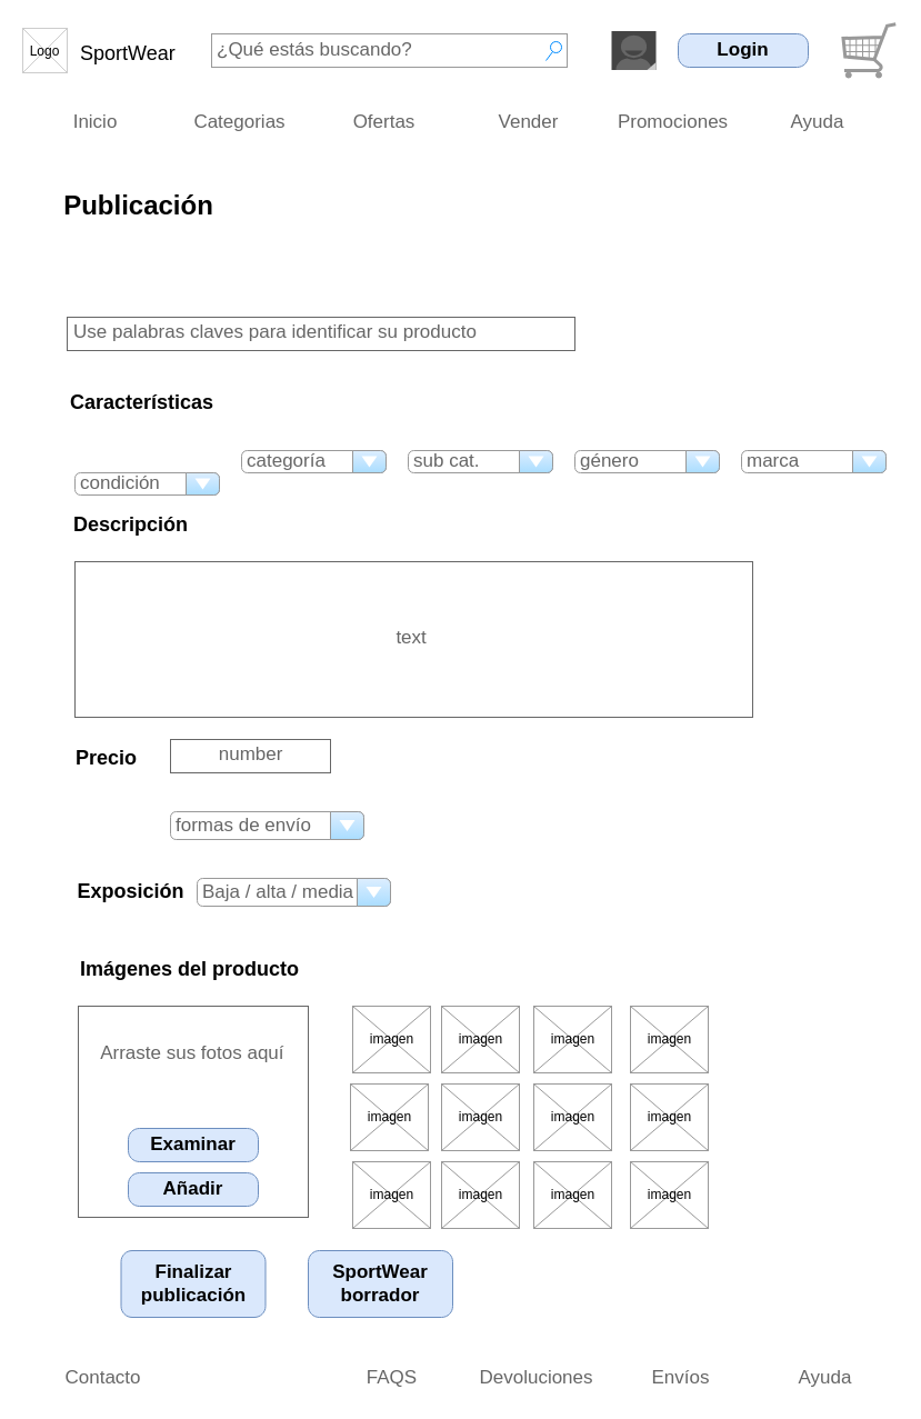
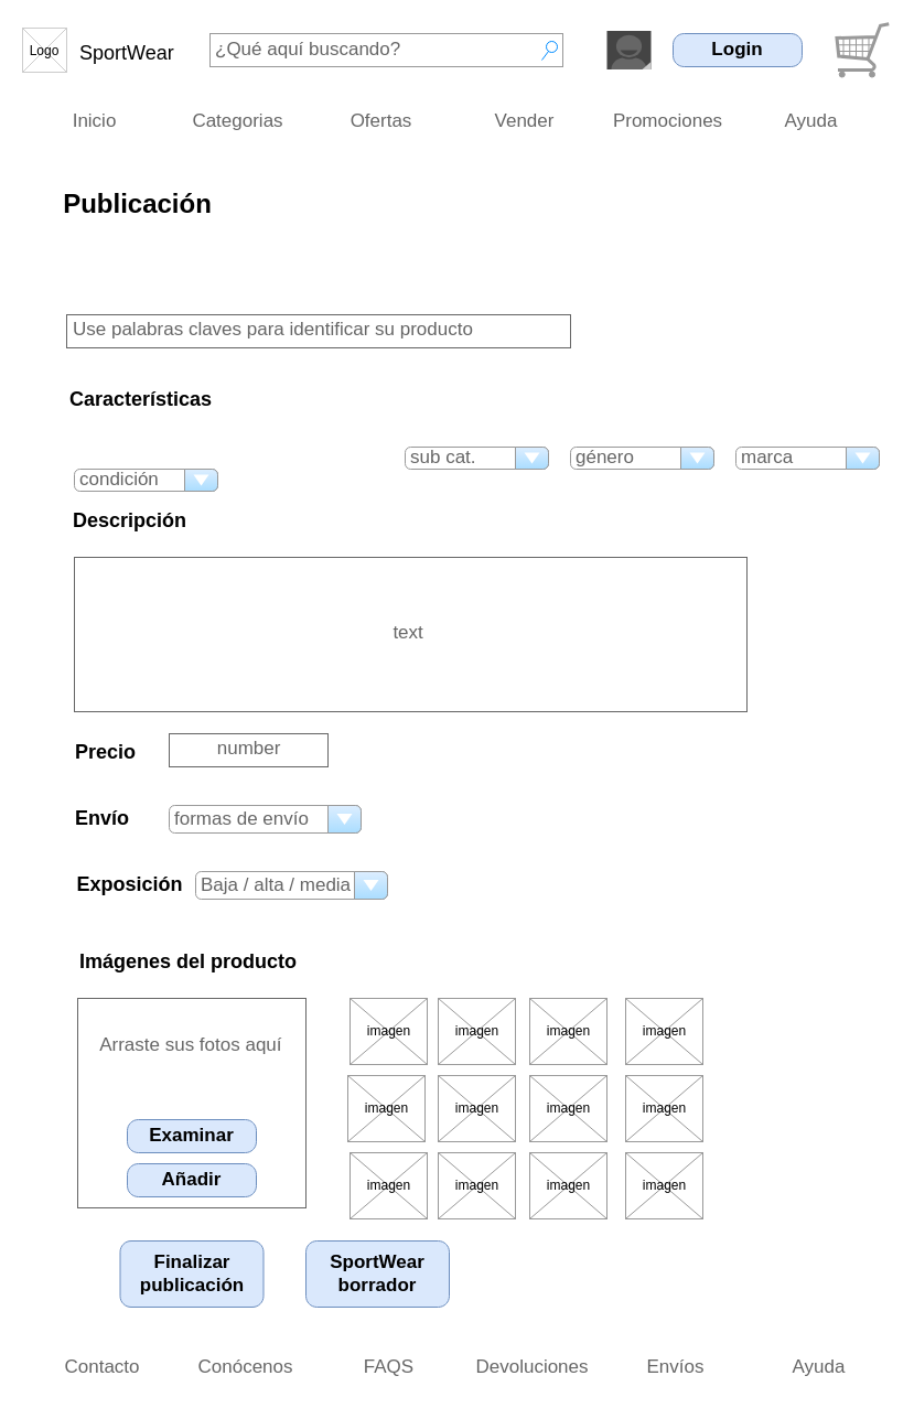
  <mxCell id="0" />
  <mxCell id="1" parent="0" />
  <mxCell id="2" value="SportWear" style="text;spacingTop=-5;fontSize=18;fontStyle=0" parent="1" vertex="1"><mxGeometry x="70" y="35" width="90" height="20" as="geometry" /></mxCell>
  <mxCell id="3" value="" style="verticalLabelPosition=bottom;verticalAlign=top;strokeWidth=1;shape=mxgraph.mockup.graphics.iconGrid;strokeColor=#CCCCCC;gridSize=1,1;" parent="1" vertex="1"><mxGeometry x="20" y="25" width="40" height="40" as="geometry" /></mxCell>
  <mxCell id="4" value="Logo" style="text;spacingTop=-5;align=center;verticalAlign=middle;" parent="1" vertex="1"><mxGeometry x="20" y="27.5" width="40" height="40" as="geometry" /></mxCell>
- <mxCell id="5" value="¿Qué estás buscando?" style="strokeWidth=1;shadow=0;dashed=0;align=center;html=1;shape=mxgraph.mockup.forms.searchBox;strokeColor=#999999;mainText=;strokeColor2=#008cff;fontColor=#666666;fontSize=17;align=left;spacingLeft=3;" parent="1" vertex="1"><mxGeometry x="190" y="30" width="320" height="30" as="geometry" /></mxCell>
+ <mxCell id="5" value="¿Qué aquí buscando?" style="strokeWidth=1;shadow=0;dashed=0;align=center;html=1;shape=mxgraph.mockup.forms.searchBox;strokeColor=#999999;mainText=;strokeColor2=#008cff;fontColor=#666666;fontSize=17;align=left;spacingLeft=3;" parent="1" vertex="1"><mxGeometry x="190" y="30" width="320" height="30" as="geometry" /></mxCell>
  <mxCell id="6" value="" style="verticalLabelPosition=bottom;shadow=0;dashed=0;align=center;html=1;verticalAlign=top;strokeWidth=1;shape=mxgraph.mockup.misc.shoppingCart;strokeColor=#999999;" parent="1" vertex="1"><mxGeometry x="757" y="20" width="50" height="50" as="geometry" /></mxCell>
  <mxCell id="7" value="" style="verticalLabelPosition=bottom;verticalAlign=top;html=1;shadow=0;dashed=0;strokeWidth=1;shape=mxgraph.android.contact_badge_normal;align=center;" parent="1" vertex="1"><mxGeometry x="550" y="27.5" width="40" height="35" as="geometry" /></mxCell>
  <mxCell id="8" value="Login" style="strokeWidth=1;shadow=0;dashed=0;align=center;html=1;shape=mxgraph.mockup.buttons.button;mainText=;buttonStyle=round;fontSize=17;fontStyle=1;whiteSpace=wrap;fillColor=#dae8fc;strokeColor=#6c8ebf;" parent="1" vertex="1"><mxGeometry x="610" y="30" width="117" height="30" as="geometry" /></mxCell>
  <mxCell id="9" value="" style="strokeWidth=1;shadow=0;dashed=0;align=center;html=1;shape=mxgraph.mockup.forms.rrect;rSize=0;strokeColor=none;" parent="1" vertex="1"><mxGeometry x="20" y="95" width="780" height="30" as="geometry" /></mxCell>
  <mxCell id="10" value="Inicio" style="strokeColor=inherit;fillColor=inherit;gradientColor=inherit;strokeWidth=1;shadow=0;dashed=0;align=center;html=1;shape=mxgraph.mockup.forms.rrect;rSize=0;fontSize=17;fontColor=#666666;" parent="9" vertex="1"><mxGeometry width="130" height="30" as="geometry" /></mxCell>
  <mxCell id="11" value="Categorias" style="strokeColor=inherit;fillColor=inherit;gradientColor=inherit;strokeWidth=1;shadow=0;dashed=0;align=center;html=1;shape=mxgraph.mockup.forms.rrect;rSize=0;fontSize=17;fontColor=#666666;" parent="9" vertex="1"><mxGeometry x="130" width="130" height="30" as="geometry" /></mxCell>
  <mxCell id="12" value="Ofertas" style="strokeColor=inherit;fillColor=inherit;gradientColor=inherit;strokeWidth=1;shadow=0;dashed=0;align=center;html=1;shape=mxgraph.mockup.forms.rrect;rSize=0;fontSize=17;fontColor=#666666;" parent="9" vertex="1"><mxGeometry x="260" width="130" height="30" as="geometry" /></mxCell>
  <mxCell id="13" value="Vender" style="strokeColor=inherit;fillColor=inherit;gradientColor=inherit;strokeWidth=1;shadow=0;dashed=0;align=center;html=1;shape=mxgraph.mockup.forms.rrect;rSize=0;fontSize=17;fontColor=#666666;" parent="9" vertex="1"><mxGeometry x="390" width="130" height="30" as="geometry" /></mxCell>
  <mxCell id="14" value="Promociones" style="strokeColor=inherit;fillColor=inherit;gradientColor=inherit;strokeWidth=1;shadow=0;dashed=0;align=center;html=1;shape=mxgraph.mockup.forms.rrect;rSize=0;fontSize=17;fontColor=#666666;" parent="9" vertex="1"><mxGeometry x="520" width="130" height="30" as="geometry" /></mxCell>
  <mxCell id="15" value="Ayuda" style="strokeColor=inherit;fillColor=inherit;gradientColor=inherit;strokeWidth=1;shadow=0;dashed=0;align=center;html=1;shape=mxgraph.mockup.forms.rrect;rSize=0;fontSize=17;fontColor=#666666;" parent="9" vertex="1"><mxGeometry x="650" width="130" height="30" as="geometry" /></mxCell>
  <mxCell id="16" value="" style="strokeWidth=1;shadow=0;dashed=1;align=center;html=1;shape=mxgraph.mockup.forms.rrect;rSize=0;strokeColor=none;dashPattern=1 4;" parent="1" vertex="1"><mxGeometry x="27" y="1225" width="780" height="30" as="geometry" /></mxCell>
  <mxCell id="17" value="Contacto" style="strokeColor=inherit;fillColor=inherit;gradientColor=inherit;strokeWidth=1;shadow=0;dashed=0;align=center;html=1;shape=mxgraph.mockup.forms.rrect;rSize=0;fontSize=17;fontColor=#666666;" parent="16" vertex="1"><mxGeometry width="130" height="30" as="geometry" /></mxCell>
+ <mxCell id="18" value="Conócenos" style="strokeColor=inherit;fillColor=inherit;gradientColor=inherit;strokeWidth=1;shadow=0;dashed=0;align=center;html=1;shape=mxgraph.mockup.forms.rrect;rSize=0;fontSize=17;fontColor=#666666;" parent="16" vertex="1"><mxGeometry x="130" width="130" height="30" as="geometry" /></mxCell>
  <mxCell id="19" value="FAQS" style="strokeColor=inherit;fillColor=inherit;gradientColor=inherit;strokeWidth=1;shadow=0;dashed=0;align=center;html=1;shape=mxgraph.mockup.forms.rrect;rSize=0;fontSize=17;fontColor=#666666;" parent="16" vertex="1"><mxGeometry x="260" width="130" height="30" as="geometry" /></mxCell>
  <mxCell id="20" value="Devoluciones" style="strokeColor=inherit;fillColor=inherit;gradientColor=inherit;strokeWidth=1;shadow=0;dashed=0;align=center;html=1;shape=mxgraph.mockup.forms.rrect;rSize=0;fontSize=17;fontColor=#666666;" parent="16" vertex="1"><mxGeometry x="390" width="130" height="30" as="geometry" /></mxCell>
  <mxCell id="21" value="Envíos" style="strokeColor=inherit;fillColor=inherit;gradientColor=inherit;strokeWidth=1;shadow=0;dashed=0;align=center;html=1;shape=mxgraph.mockup.forms.rrect;rSize=0;fontSize=17;fontColor=#666666;" parent="16" vertex="1"><mxGeometry x="520" width="130" height="30" as="geometry" /></mxCell>
  <mxCell id="22" value="Ayuda" style="strokeColor=inherit;fillColor=inherit;gradientColor=inherit;strokeWidth=1;shadow=0;dashed=0;align=center;html=1;shape=mxgraph.mockup.forms.rrect;rSize=0;fontSize=17;fontColor=#666666;" parent="16" vertex="1"><mxGeometry x="650" width="130" height="30" as="geometry" /></mxCell>
  <mxCell id="23" value="Publicación" style="text;strokeColor=none;fillColor=none;html=1;fontSize=24;fontStyle=1;verticalAlign=middle;align=center;" parent="1" vertex="1"><mxGeometry x="47" y="165" width="153" height="40" as="geometry" /></mxCell>
  <mxCell id="24" value="Use palabras claves para identificar su producto" style="strokeWidth=1;shadow=0;dashed=0;align=center;html=1;shape=mxgraph.mockup.text.textBox;fontColor=#666666;align=left;fontSize=17;spacingLeft=4;spacingTop=-3;strokeColor=#666666;mainText=;fillColor=none;gradientColor=none;" parent="1" vertex="1"><mxGeometry x="60" y="285" width="457" height="30" as="geometry" /></mxCell>
  <mxCell id="25" value="&lt;font style=&quot;font-size: 18px&quot;&gt;Características&lt;br&gt;&lt;/font&gt;" style="text;strokeColor=none;fillColor=none;html=1;fontSize=24;fontStyle=1;verticalAlign=middle;align=center;" parent="1" vertex="1"><mxGeometry x="57" y="345" width="140" height="30" as="geometry" /></mxCell>
  <mxCell id="26" value="condición" style="strokeWidth=1;shadow=0;dashed=0;align=center;html=1;shape=mxgraph.mockup.forms.comboBox;strokeColor=#999999;fillColor=#ddeeff;align=left;fillColor2=#aaddff;mainText=;fontColor=#666666;fontSize=17;spacingLeft=3;" parent="1" vertex="1"><mxGeometry x="67" y="425" width="130" height="20" as="geometry" /></mxCell>
- <mxCell id="27" value="categoría" style="strokeWidth=1;shadow=0;dashed=0;align=center;html=1;shape=mxgraph.mockup.forms.comboBox;strokeColor=#999999;fillColor=#ddeeff;align=left;fillColor2=#aaddff;mainText=;fontColor=#666666;fontSize=17;spacingLeft=3;" parent="1" vertex="1"><mxGeometry x="217" y="405" width="130" height="20" as="geometry" /></mxCell>
  <mxCell id="28" value="género" style="strokeWidth=1;shadow=0;dashed=0;align=center;html=1;shape=mxgraph.mockup.forms.comboBox;strokeColor=#999999;fillColor=#ddeeff;align=left;fillColor2=#aaddff;mainText=;fontColor=#666666;fontSize=17;spacingLeft=3;" parent="1" vertex="1"><mxGeometry x="517" y="405" width="130" height="20" as="geometry" /></mxCell>
  <mxCell id="29" value="sub cat." style="strokeWidth=1;shadow=0;dashed=0;align=center;html=1;shape=mxgraph.mockup.forms.comboBox;strokeColor=#999999;fillColor=#ddeeff;align=left;fillColor2=#aaddff;mainText=;fontColor=#666666;fontSize=17;spacingLeft=3;" parent="1" vertex="1"><mxGeometry x="367" y="405" width="130" height="20" as="geometry" /></mxCell>
  <mxCell id="30" value="marca" style="strokeWidth=1;shadow=0;dashed=0;align=center;html=1;shape=mxgraph.mockup.forms.comboBox;strokeColor=#999999;fillColor=#ddeeff;align=left;fillColor2=#aaddff;mainText=;fontColor=#666666;fontSize=17;spacingLeft=3;" parent="1" vertex="1"><mxGeometry x="667" y="405" width="130" height="20" as="geometry" /></mxCell>
  <mxCell id="31" value="&lt;font style=&quot;font-size: 18px&quot;&gt;Descripción&lt;br&gt;&lt;/font&gt;" style="text;strokeColor=none;fillColor=none;html=1;fontSize=24;fontStyle=1;verticalAlign=middle;align=center;" parent="1" vertex="1"><mxGeometry x="57" y="455" width="120" height="30" as="geometry" /></mxCell>
  <mxCell id="32" value="&amp;nbsp; &amp;nbsp; &amp;nbsp; &amp;nbsp; &amp;nbsp; &amp;nbsp; &amp;nbsp; &amp;nbsp; &amp;nbsp; &amp;nbsp; &amp;nbsp; &amp;nbsp; &amp;nbsp; &amp;nbsp; &amp;nbsp; &amp;nbsp; &amp;nbsp; &amp;nbsp; &amp;nbsp; &amp;nbsp; &amp;nbsp; &amp;nbsp; &amp;nbsp; &amp;nbsp; &amp;nbsp; &amp;nbsp; &amp;nbsp; &amp;nbsp; &amp;nbsp; &amp;nbsp; text" style="strokeWidth=1;shadow=0;dashed=0;align=center;html=1;shape=mxgraph.mockup.text.textBox;fontColor=#666666;align=left;fontSize=17;spacingLeft=4;spacingTop=-3;strokeColor=#666666;mainText=;fillColor=none;gradientColor=none;" parent="1" vertex="1"><mxGeometry x="67" y="505" width="610" height="140" as="geometry" /></mxCell>
  <mxCell id="33" value="&lt;font style=&quot;font-size: 18px&quot;&gt;Precio&lt;br&gt;&lt;/font&gt;" style="text;strokeColor=none;fillColor=none;html=1;fontSize=24;fontStyle=1;verticalAlign=middle;align=center;" parent="1" vertex="1"><mxGeometry x="60" y="665" width="70" height="30" as="geometry" /></mxCell>
  <mxCell id="34" value="&amp;nbsp; &amp;nbsp; &amp;nbsp; &amp;nbsp; number" style="strokeWidth=1;shadow=0;dashed=0;align=center;html=1;shape=mxgraph.mockup.text.textBox;fontColor=#666666;align=left;fontSize=17;spacingLeft=4;spacingTop=-3;strokeColor=#666666;mainText=;fillColor=none;gradientColor=none;" parent="1" vertex="1"><mxGeometry x="153" y="665" width="144" height="30" as="geometry" /></mxCell>
+ <mxCell id="35" value="&lt;font style=&quot;font-size: 18px&quot;&gt;Envío&lt;br&gt;&lt;/font&gt;" style="text;strokeColor=none;fillColor=none;html=1;fontSize=24;fontStyle=1;verticalAlign=middle;align=center;" parent="1" vertex="1"><mxGeometry x="57" y="725" width="70" height="30" as="geometry" /></mxCell>
  <mxCell id="36" value="formas de envío" style="strokeWidth=1;shadow=0;dashed=0;align=center;html=1;shape=mxgraph.mockup.forms.comboBox;strokeColor=#999999;fillColor=#ddeeff;align=left;fillColor2=#aaddff;mainText=;fontColor=#666666;fontSize=17;spacingLeft=3;" parent="1" vertex="1"><mxGeometry x="153" y="730" width="174" height="25" as="geometry" /></mxCell>
  <mxCell id="37" value="&lt;font style=&quot;font-size: 18px&quot;&gt;Exposición&lt;br&gt;&lt;/font&gt;" style="text;strokeColor=none;fillColor=none;html=1;fontSize=24;fontStyle=1;verticalAlign=middle;align=center;" parent="1" vertex="1"><mxGeometry x="62" y="785" width="110" height="30" as="geometry" /></mxCell>
  <mxCell id="38" value="Baja / alta / media" style="strokeWidth=1;shadow=0;dashed=0;align=center;html=1;shape=mxgraph.mockup.forms.comboBox;strokeColor=#999999;fillColor=#ddeeff;align=left;fillColor2=#aaddff;mainText=;fontColor=#666666;fontSize=17;spacingLeft=3;" parent="1" vertex="1"><mxGeometry x="177" y="790" width="174" height="25" as="geometry" /></mxCell>
  <mxCell id="39" value="&lt;font style=&quot;font-size: 18px&quot;&gt;Imágenes del producto&lt;br&gt;&lt;/font&gt;" style="text;strokeColor=none;fillColor=none;html=1;fontSize=24;fontStyle=1;verticalAlign=middle;align=center;" parent="1" vertex="1"><mxGeometry x="57" y="845" width="225" height="50" as="geometry" /></mxCell>
  <mxCell id="40" value="&amp;nbsp; &amp;nbsp;Arraste sus fotos aquí&lt;br&gt;&lt;br&gt;&lt;br&gt;&lt;br&gt;&lt;br&gt;&lt;br&gt;" style="strokeWidth=1;shadow=0;dashed=0;align=center;html=1;shape=mxgraph.mockup.text.textBox;fontColor=#666666;align=left;fontSize=17;spacingLeft=4;spacingTop=-3;strokeColor=#666666;mainText=;fillColor=none;gradientColor=none;" parent="1" vertex="1"><mxGeometry x="70" y="905" width="207" height="190" as="geometry" /></mxCell>
  <mxCell id="41" value="Examinar" style="strokeWidth=1;shadow=0;dashed=0;align=center;html=1;shape=mxgraph.mockup.buttons.button;mainText=;buttonStyle=round;fontSize=17;fontStyle=1;whiteSpace=wrap;fillColor=#dae8fc;strokeColor=#6c8ebf;" parent="1" vertex="1"><mxGeometry x="115" y="1015" width="117" height="30" as="geometry" /></mxCell>
  <mxCell id="42" value="Añadir" style="strokeWidth=1;shadow=0;dashed=0;align=center;html=1;shape=mxgraph.mockup.buttons.button;mainText=;buttonStyle=round;fontSize=17;fontStyle=1;whiteSpace=wrap;fillColor=#dae8fc;strokeColor=#6c8ebf;" parent="1" vertex="1"><mxGeometry x="115" y="1055" width="117" height="30" as="geometry" /></mxCell>
  <mxCell id="43" value="" style="verticalLabelPosition=bottom;shadow=0;dashed=0;align=center;html=1;verticalAlign=top;strokeWidth=1;shape=mxgraph.mockup.graphics.simpleIcon;strokeColor=#999999;fillColor=none;gradientColor=none;" parent="1" vertex="1"><mxGeometry x="317" y="905" width="70" height="60" as="geometry" /></mxCell>
  <mxCell id="44" value="" style="verticalLabelPosition=bottom;shadow=0;dashed=0;align=center;html=1;verticalAlign=top;strokeWidth=1;shape=mxgraph.mockup.graphics.simpleIcon;strokeColor=#999999;fillColor=none;gradientColor=none;" parent="1" vertex="1"><mxGeometry x="397" y="905" width="70" height="60" as="geometry" /></mxCell>
  <mxCell id="45" value="" style="verticalLabelPosition=bottom;shadow=0;dashed=0;align=center;html=1;verticalAlign=top;strokeWidth=1;shape=mxgraph.mockup.graphics.simpleIcon;strokeColor=#999999;fillColor=none;gradientColor=none;" parent="1" vertex="1"><mxGeometry x="480" y="905" width="70" height="60" as="geometry" /></mxCell>
  <mxCell id="46" value="" style="verticalLabelPosition=bottom;shadow=0;dashed=0;align=center;html=1;verticalAlign=top;strokeWidth=1;shape=mxgraph.mockup.graphics.simpleIcon;strokeColor=#999999;fillColor=none;gradientColor=none;" parent="1" vertex="1"><mxGeometry x="567" y="905" width="70" height="60" as="geometry" /></mxCell>
  <mxCell id="47" value="" style="verticalLabelPosition=bottom;shadow=0;dashed=0;align=center;html=1;verticalAlign=top;strokeWidth=1;shape=mxgraph.mockup.graphics.simpleIcon;strokeColor=#999999;fillColor=none;gradientColor=none;" parent="1" vertex="1"><mxGeometry x="315" y="975" width="70" height="60" as="geometry" /></mxCell>
  <mxCell id="48" value="" style="verticalLabelPosition=bottom;shadow=0;dashed=0;align=center;html=1;verticalAlign=top;strokeWidth=1;shape=mxgraph.mockup.graphics.simpleIcon;strokeColor=#999999;fillColor=none;gradientColor=none;" parent="1" vertex="1"><mxGeometry x="317" y="1045" width="70" height="60" as="geometry" /></mxCell>
  <mxCell id="49" value="" style="verticalLabelPosition=bottom;shadow=0;dashed=0;align=center;html=1;verticalAlign=top;strokeWidth=1;shape=mxgraph.mockup.graphics.simpleIcon;strokeColor=#999999;fillColor=none;gradientColor=none;" parent="1" vertex="1"><mxGeometry x="397" y="975" width="70" height="60" as="geometry" /></mxCell>
  <mxCell id="50" value="" style="verticalLabelPosition=bottom;shadow=0;dashed=0;align=center;html=1;verticalAlign=top;strokeWidth=1;shape=mxgraph.mockup.graphics.simpleIcon;strokeColor=#999999;fillColor=none;gradientColor=none;" parent="1" vertex="1"><mxGeometry x="397" y="1045" width="70" height="60" as="geometry" /></mxCell>
  <mxCell id="51" value="" style="verticalLabelPosition=bottom;shadow=0;dashed=0;align=center;html=1;verticalAlign=top;strokeWidth=1;shape=mxgraph.mockup.graphics.simpleIcon;strokeColor=#999999;fillColor=none;gradientColor=none;" parent="1" vertex="1"><mxGeometry x="480" y="975" width="70" height="60" as="geometry" /></mxCell>
  <mxCell id="52" value="" style="verticalLabelPosition=bottom;shadow=0;dashed=0;align=center;html=1;verticalAlign=top;strokeWidth=1;shape=mxgraph.mockup.graphics.simpleIcon;strokeColor=#999999;fillColor=none;gradientColor=none;" parent="1" vertex="1"><mxGeometry x="480" y="1045" width="70" height="60" as="geometry" /></mxCell>
  <mxCell id="53" value="" style="verticalLabelPosition=bottom;shadow=0;dashed=0;align=center;html=1;verticalAlign=top;strokeWidth=1;shape=mxgraph.mockup.graphics.simpleIcon;strokeColor=#999999;fillColor=none;gradientColor=none;" parent="1" vertex="1"><mxGeometry x="567" y="975" width="70" height="60" as="geometry" /></mxCell>
  <mxCell id="54" value="" style="verticalLabelPosition=bottom;shadow=0;dashed=0;align=center;html=1;verticalAlign=top;strokeWidth=1;shape=mxgraph.mockup.graphics.simpleIcon;strokeColor=#999999;fillColor=none;gradientColor=none;" parent="1" vertex="1"><mxGeometry x="567" y="1045" width="70" height="60" as="geometry" /></mxCell>
  <mxCell id="55" value="imagen" style="text;html=1;align=center;verticalAlign=middle;resizable=0;points=[];autosize=1;" parent="1" vertex="1"><mxGeometry x="327" y="925" width="50" height="20" as="geometry" /></mxCell>
  <mxCell id="56" value="imagen" style="text;html=1;align=center;verticalAlign=middle;resizable=0;points=[];autosize=1;" parent="1" vertex="1"><mxGeometry x="407" y="925" width="50" height="20" as="geometry" /></mxCell>
  <mxCell id="57" value="imagen" style="text;html=1;align=center;verticalAlign=middle;resizable=0;points=[];autosize=1;" parent="1" vertex="1"><mxGeometry x="325" y="995" width="50" height="20" as="geometry" /></mxCell>
  <mxCell id="58" value="imagen" style="text;html=1;align=center;verticalAlign=middle;resizable=0;points=[];autosize=1;" parent="1" vertex="1"><mxGeometry x="407" y="995" width="50" height="20" as="geometry" /></mxCell>
  <mxCell id="59" value="imagen" style="text;html=1;align=center;verticalAlign=middle;resizable=0;points=[];autosize=1;" parent="1" vertex="1"><mxGeometry x="490" y="995" width="50" height="20" as="geometry" /></mxCell>
  <mxCell id="60" value="imagen" style="text;html=1;align=center;verticalAlign=middle;resizable=0;points=[];autosize=1;" parent="1" vertex="1"><mxGeometry x="490" y="925" width="50" height="20" as="geometry" /></mxCell>
  <mxCell id="61" value="imagen" style="text;html=1;align=center;verticalAlign=middle;resizable=0;points=[];autosize=1;" parent="1" vertex="1"><mxGeometry x="577" y="925" width="50" height="20" as="geometry" /></mxCell>
  <mxCell id="62" value="imagen" style="text;html=1;align=center;verticalAlign=middle;resizable=0;points=[];autosize=1;" parent="1" vertex="1"><mxGeometry x="577" y="995" width="50" height="20" as="geometry" /></mxCell>
  <mxCell id="63" value="imagen" style="text;html=1;align=center;verticalAlign=middle;resizable=0;points=[];autosize=1;" parent="1" vertex="1"><mxGeometry x="327" y="1065" width="50" height="20" as="geometry" /></mxCell>
  <mxCell id="64" value="imagen" style="text;html=1;align=center;verticalAlign=middle;resizable=0;points=[];autosize=1;" parent="1" vertex="1"><mxGeometry x="407" y="1065" width="50" height="20" as="geometry" /></mxCell>
  <mxCell id="65" value="imagen" style="text;html=1;align=center;verticalAlign=middle;resizable=0;points=[];autosize=1;" parent="1" vertex="1"><mxGeometry x="490" y="1065" width="50" height="20" as="geometry" /></mxCell>
  <mxCell id="66" value="imagen" style="text;html=1;align=center;verticalAlign=middle;resizable=0;points=[];autosize=1;" parent="1" vertex="1"><mxGeometry x="577" y="1065" width="50" height="20" as="geometry" /></mxCell>
  <mxCell id="67" value="Finalizar publicación" style="strokeWidth=1;shadow=0;dashed=0;align=center;html=1;shape=mxgraph.mockup.buttons.button;mainText=;buttonStyle=round;fontSize=17;fontStyle=1;whiteSpace=wrap;fillColor=#dae8fc;strokeColor=#6c8ebf;" vertex="1" parent="1"><mxGeometry x="108.5" y="1125" width="130" height="60" as="geometry" /></mxCell>
  <mxCell id="68" value="SportWear borrador" style="strokeWidth=1;shadow=0;dashed=0;align=center;html=1;shape=mxgraph.mockup.buttons.button;mainText=;buttonStyle=round;fontSize=17;fontStyle=1;whiteSpace=wrap;fillColor=#dae8fc;strokeColor=#6c8ebf;" vertex="1" parent="1"><mxGeometry x="277" y="1125" width="130" height="60" as="geometry" /></mxCell>
